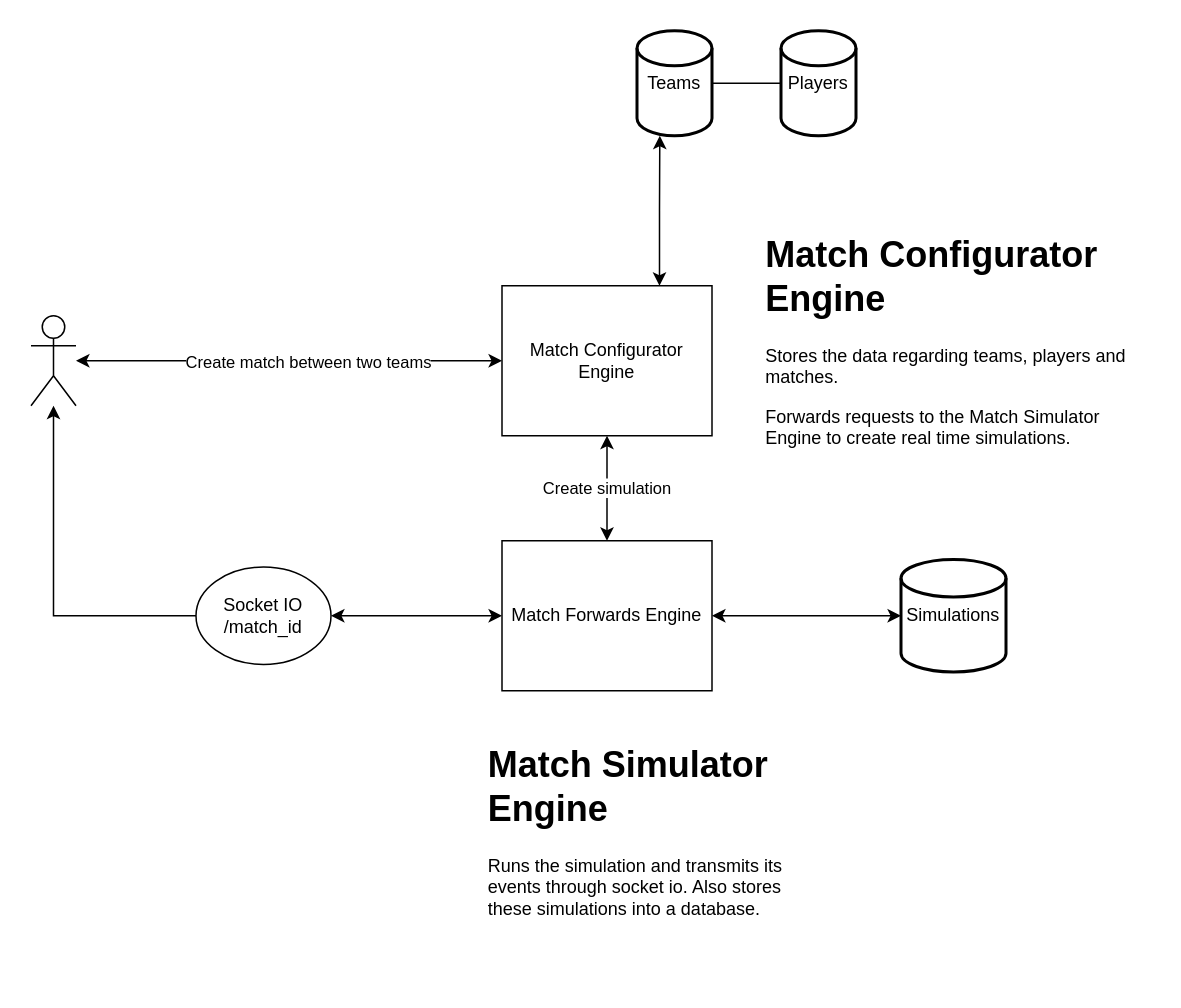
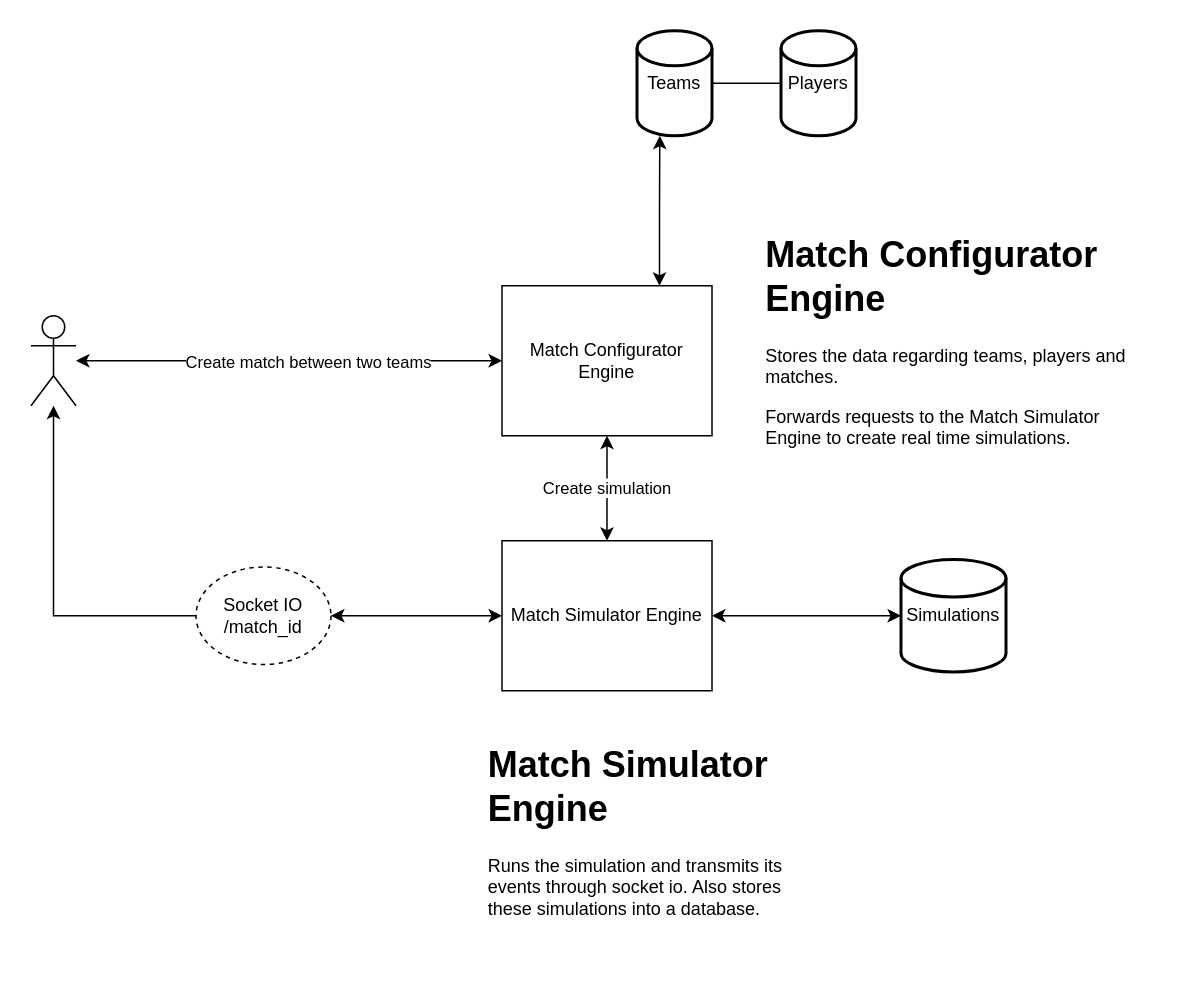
  <mxCell id="0" />
  <mxCell id="1" parent="0" />
  <mxCell id="2" style="edgeStyle=orthogonalEdgeStyle;rounded=0;orthogonalLoop=1;jettySize=auto;html=1;exitX=0.75;exitY=0;exitDx=0;exitDy=0;entryX=0.304;entryY=1;entryDx=0;entryDy=0;entryPerimeter=0;startArrow=classic;startFill=1;" parent="1" source="4" target="9" edge="1"><mxGeometry relative="1" as="geometry" /></mxCell>
  <mxCell id="3" value="Create simulation" style="edgeStyle=orthogonalEdgeStyle;rounded=0;orthogonalLoop=1;jettySize=auto;html=1;exitX=0.5;exitY=1;exitDx=0;exitDy=0;entryX=0.5;entryY=0;entryDx=0;entryDy=0;startArrow=classic;startFill=1;" parent="1" source="4" target="12" edge="1"><mxGeometry relative="1" as="geometry" /></mxCell>
  <mxCell id="4" value="Match Configurator Engine" style="rounded=0;whiteSpace=wrap;html=1;" parent="1" vertex="1"><mxGeometry x="334" y="190" width="140" height="100" as="geometry" /></mxCell>
  <mxCell id="5" style="edgeStyle=orthogonalEdgeStyle;rounded=0;orthogonalLoop=1;jettySize=auto;html=1;entryX=0;entryY=0.5;entryDx=0;entryDy=0;startArrow=classic;startFill=1;" parent="1" source="7" target="4" edge="1"><mxGeometry relative="1" as="geometry" /></mxCell>
  <mxCell id="6" value="Create match between two teams" style="edgeLabel;html=1;align=center;verticalAlign=middle;resizable=0;points=[];" parent="5" vertex="1" connectable="0"><mxGeometry x="0.083" relative="1" as="geometry"><mxPoint as="offset" /></mxGeometry></mxCell>
  <mxCell id="7" value="" style="shape=umlActor;verticalLabelPosition=bottom;labelBackgroundColor=#ffffff;verticalAlign=top;html=1;outlineConnect=0;" parent="1" vertex="1"><mxGeometry x="20" y="210" width="30" height="60" as="geometry" /></mxCell>
  <mxCell id="8" style="edgeStyle=orthogonalEdgeStyle;rounded=0;orthogonalLoop=1;jettySize=auto;html=1;entryX=0;entryY=0.5;entryDx=0;entryDy=0;entryPerimeter=0;endArrow=none;endFill=0;" parent="1" source="9" target="18" edge="1"><mxGeometry relative="1" as="geometry" /></mxCell>
  <mxCell id="9" value="Teams" style="strokeWidth=2;html=1;shape=mxgraph.flowchart.database;whiteSpace=wrap;" parent="1" vertex="1"><mxGeometry x="424" y="20" width="50" height="70" as="geometry" /></mxCell>
  <mxCell id="10" style="edgeStyle=orthogonalEdgeStyle;rounded=0;orthogonalLoop=1;jettySize=auto;html=1;exitX=0;exitY=0.5;exitDx=0;exitDy=0;entryX=1;entryY=0.5;entryDx=0;entryDy=0;startArrow=classic;startFill=1;" parent="1" source="12" target="14" edge="1"><mxGeometry relative="1" as="geometry" /></mxCell>
  <mxCell id="11" style="edgeStyle=orthogonalEdgeStyle;rounded=0;orthogonalLoop=1;jettySize=auto;html=1;exitX=1;exitY=0.5;exitDx=0;exitDy=0;entryX=0;entryY=0.5;entryDx=0;entryDy=0;entryPerimeter=0;startArrow=classic;startFill=1;" parent="1" source="12" target="15" edge="1"><mxGeometry relative="1" as="geometry" /></mxCell>
- <mxCell id="12" value="Match Forwards Engine" style="rounded=0;whiteSpace=wrap;html=1;" parent="1" vertex="1"><mxGeometry x="334" y="360" width="140" height="100" as="geometry" /></mxCell>
+ <mxCell id="12" value="Match Simulator Engine" style="rounded=0;whiteSpace=wrap;html=1;" parent="1" vertex="1"><mxGeometry x="334" y="360" width="140" height="100" as="geometry" /></mxCell>
  <mxCell id="13" style="edgeStyle=orthogonalEdgeStyle;rounded=0;orthogonalLoop=1;jettySize=auto;html=1;exitX=0;exitY=0.5;exitDx=0;exitDy=0;startArrow=none;startFill=0;" parent="1" source="14" target="7" edge="1"><mxGeometry relative="1" as="geometry" /></mxCell>
- <mxCell id="14" value="Socket IO&lt;br&gt;/match_id" style="ellipse;whiteSpace=wrap;html=1;" parent="1" vertex="1"><mxGeometry x="130" y="377.5" width="90" height="65" as="geometry" /></mxCell>
+ <mxCell id="14" value="Socket IO&lt;br&gt;/match_id" style="ellipse;whiteSpace=wrap;html=1;dashed=1;" parent="1" vertex="1"><mxGeometry x="130" y="377.5" width="90" height="65" as="geometry" /></mxCell>
  <mxCell id="15" value="Simulations" style="strokeWidth=2;html=1;shape=mxgraph.flowchart.database;whiteSpace=wrap;" parent="1" vertex="1"><mxGeometry x="600" y="372.5" width="70" height="75" as="geometry" /></mxCell>
  <mxCell id="16" value="&lt;h1&gt;Match Simulator Engine&lt;/h1&gt;&lt;p&gt;Runs the simulation and transmits its events through socket io. Also stores these simulations into a database.&lt;/p&gt;&lt;p&gt;&lt;br&gt;&lt;/p&gt;" style="text;html=1;strokeColor=none;fillColor=none;spacing=5;spacingTop=-20;whiteSpace=wrap;overflow=hidden;rounded=0;" parent="1" vertex="1"><mxGeometry x="320" y="490" width="230" height="160" as="geometry" /></mxCell>
  <mxCell id="17" value="&lt;h1&gt;Match Configurator Engine&lt;/h1&gt;&lt;p&gt;Stores the data regarding teams, players and matches.&lt;/p&gt;&lt;p&gt;Forwards requests to the Match Simulator Engine to create real time simulations.&lt;/p&gt;" style="text;html=1;strokeColor=none;fillColor=none;spacing=5;spacingTop=-20;whiteSpace=wrap;overflow=hidden;rounded=0;" parent="1" vertex="1"><mxGeometry x="505" y="150" width="260" height="160" as="geometry" /></mxCell>
  <mxCell id="18" value="Players" style="strokeWidth=2;html=1;shape=mxgraph.flowchart.database;whiteSpace=wrap;" parent="1" vertex="1"><mxGeometry x="520" y="20" width="50" height="70" as="geometry" /></mxCell>
  <mxCell id="19" style="edgeStyle=orthogonalEdgeStyle;rounded=0;orthogonalLoop=1;jettySize=auto;html=1;exitX=0.5;exitY=1;exitDx=0;exitDy=0;" parent="1" source="17" target="17" edge="1"><mxGeometry relative="1" as="geometry" /></mxCell>
